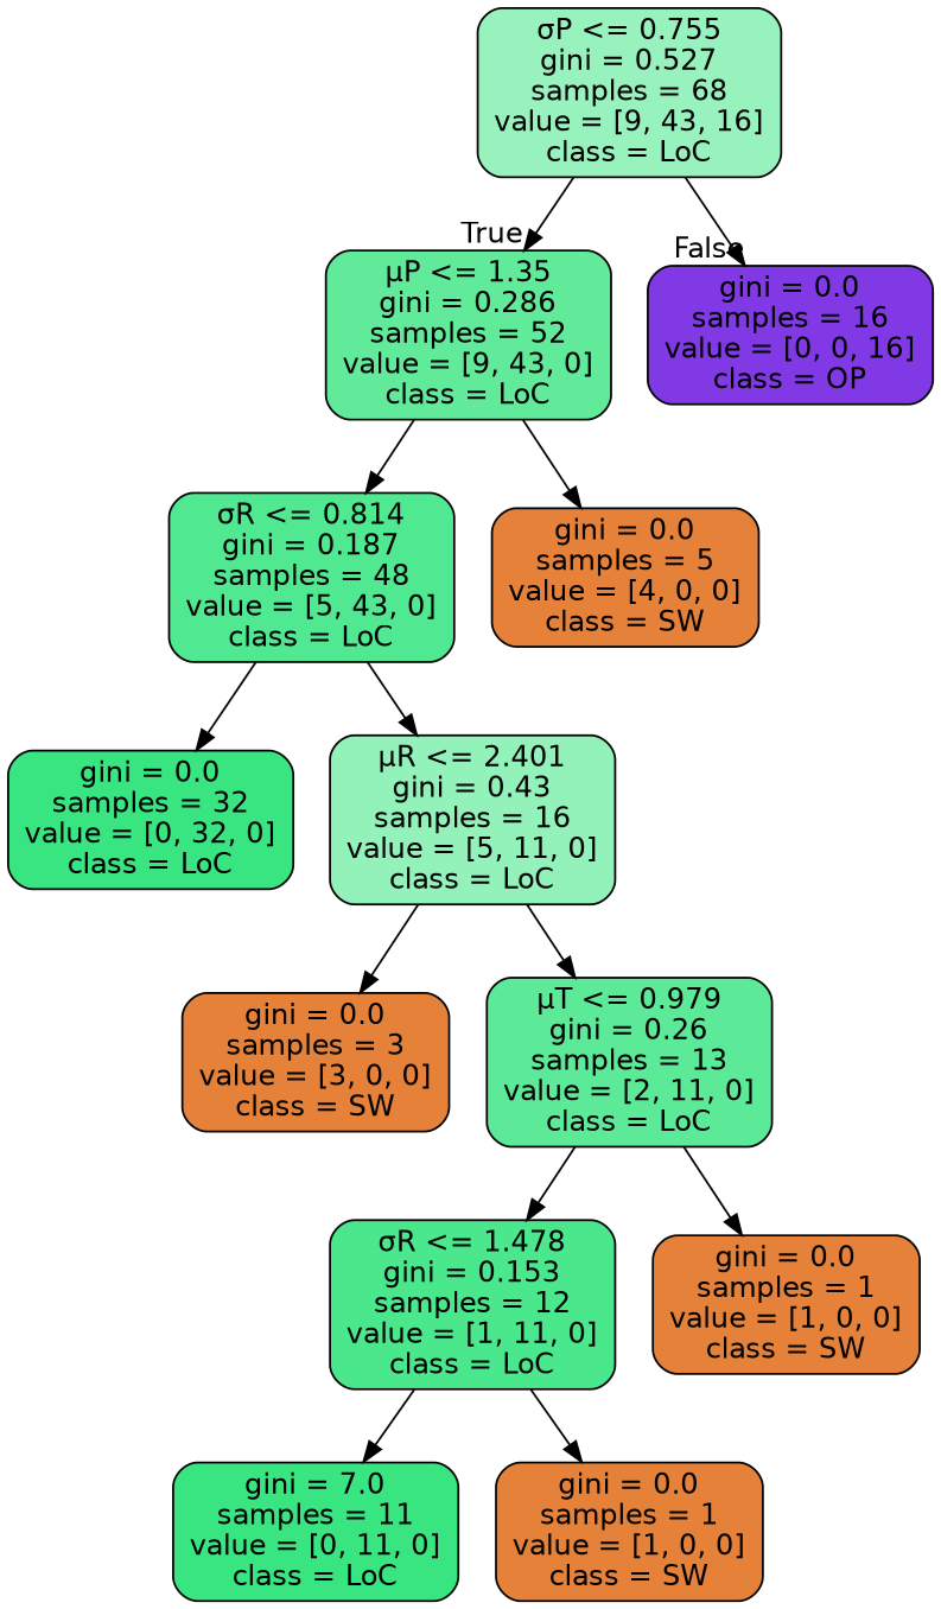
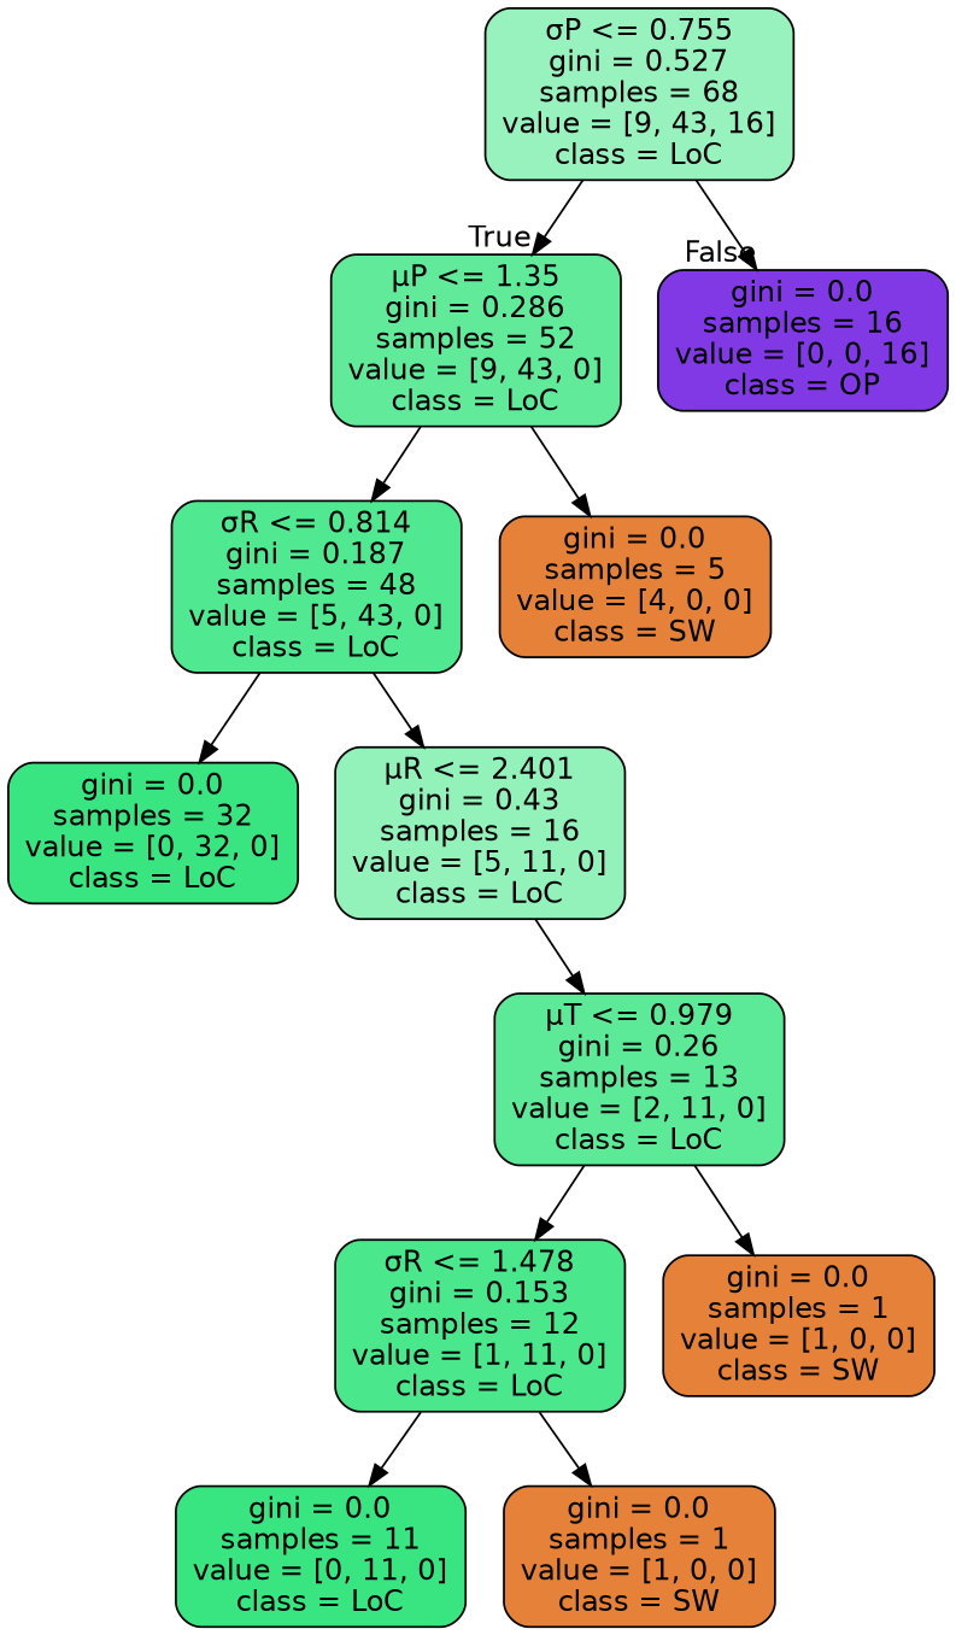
  digraph {
    node [color=black fillcolor="#e58139" fontname=helvetica shape=box style="filled, rounded"]
    edge [fontname=helvetica]
    n1 [fillcolor="#98f2be" label="σP <= 0.755\ngini = 0.527\nsamples = 68\nvalue = [9, 43, 16]\nclass = LoC"]
    n2 [fillcolor="#62ea9b" label="μP <= 1.35\ngini = 0.286\nsamples = 52\nvalue = [9, 43, 0]\nclass = LoC"]
    n3 [fillcolor="#8139e5" label="gini = 0.0\nsamples = 16\nvalue = [0, 0, 16]\nclass = OP"]
    n4 [fillcolor="#50e890" label="σR <= 0.814\ngini = 0.187\nsamples = 48\nvalue = [5, 43, 0]\nclass = LoC"]
    n5 [label="gini = 0.0\nsamples = 5\nvalue = [4, 0, 0]\nclass = SW"]
    n6 [fillcolor="#39e581" label="gini = 0.0\nsamples = 32\nvalue = [0, 32, 0]\nclass = LoC"]
    n7 [fillcolor="#93f1ba" label="μR <= 2.401\ngini = 0.43\nsamples = 16\nvalue = [5, 11, 0]\nclass = LoC"]
-   n8 [label="gini = 0.0\nsamples = 3\nvalue = [3, 0, 0]\nclass = SW"]
    n9 [fillcolor="#5dea98" label="μT <= 0.979\ngini = 0.26\nsamples = 13\nvalue = [2, 11, 0]\nclass = LoC"]
    n10 [fillcolor="#4be78c" label="σR <= 1.478\ngini = 0.153\nsamples = 12\nvalue = [1, 11, 0]\nclass = LoC"]
    n11 [label="gini = 0.0\nsamples = 1\nvalue = [1, 0, 0]\nclass = SW"]
-   n12 [fillcolor="#39e581" label="gini = 7.0\nsamples = 11\nvalue = [0, 11, 0]\nclass = LoC"]
+   n12 [fillcolor="#39e581" label="gini = 0.0\nsamples = 11\nvalue = [0, 11, 0]\nclass = LoC"]
    n13 [label="gini = 0.0\nsamples = 1\nvalue = [1, 0, 0]\nclass = SW"]
    n1 -> n2 [headlabel=True labelangle=45 labeldistance=2.5]
    n1 -> n3 [headlabel=False labelangle=-45 labeldistance=2.5]
    n2 -> n4
    n2 -> n5
    n4 -> n6
    n4 -> n7
-   n7 -> n8
    n7 -> n9
    n9 -> n10
    n9 -> n11
    n10 -> n12
    n10 -> n13
  }
